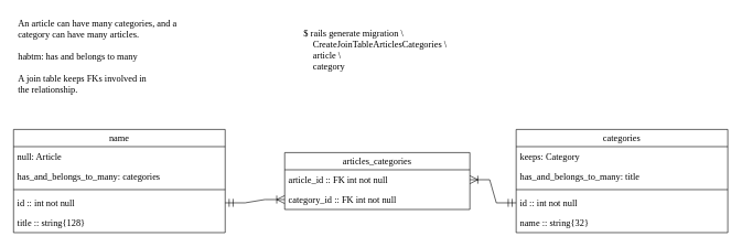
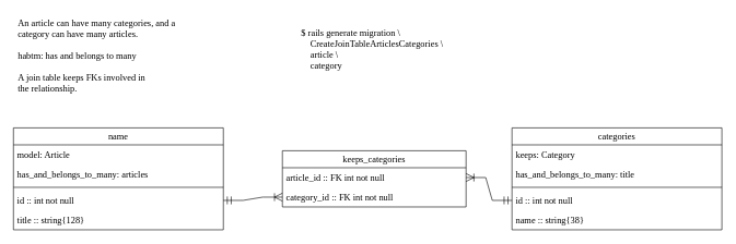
  <mxCell id="0" />
  <mxCell id="1" parent="0" />
  <mxCell id="2" value="An article can have many categories, and a&lt;br style=&quot;font-size: 14px;&quot;&gt;category can have many articles.&lt;br&gt;&lt;br&gt;habtm: has and belongs to many&lt;br&gt;&lt;br&gt;A join table keeps FKs involved in&lt;br&gt;the relationship." style="text;html=1;align=left;verticalAlign=middle;resizable=0;points=[];autosize=1;strokeColor=none;fillColor=none;fontFamily=Source Code Pro;fontSize=14;" vertex="1" parent="1"><mxGeometry x="25" y="20" width="380" height="130" as="geometry" /></mxCell>
  <mxCell id="3" value="name" style="swimlane;fontStyle=0;childLayout=stackLayout;horizontal=1;startSize=26;horizontalStack=0;resizeParent=1;resizeParentMax=0;resizeLast=0;collapsible=1;marginBottom=0;align=center;fontSize=14;fontFamily=Source Code Pro;" vertex="1" parent="1"><mxGeometry x="20" y="195" width="320" height="156" as="geometry" /></mxCell>
- <mxCell id="4" value="null: Article" style="text;strokeColor=none;fillColor=none;spacingLeft=4;spacingRight=4;overflow=hidden;rotatable=0;points=[[0,0.5],[1,0.5]];portConstraint=eastwest;fontSize=14;fontFamily=Source Code Pro;" vertex="1" parent="3"><mxGeometry y="26" width="320" height="30" as="geometry" /></mxCell>
- <mxCell id="5" value="has_and_belongs_to_many: categories" style="text;strokeColor=none;fillColor=none;spacingLeft=4;spacingRight=4;overflow=hidden;rotatable=0;points=[[0,0.5],[1,0.5]];portConstraint=eastwest;fontSize=14;fontFamily=Source Code Pro;" vertex="1" parent="3"><mxGeometry y="56" width="320" height="30" as="geometry" /></mxCell>
+ <mxCell id="4" value="model: Article" style="text;strokeColor=none;fillColor=none;spacingLeft=4;spacingRight=4;overflow=hidden;rotatable=0;points=[[0,0.5],[1,0.5]];portConstraint=eastwest;fontSize=14;fontFamily=Source Code Pro;" vertex="1" parent="3"><mxGeometry y="26" width="320" height="30" as="geometry" /></mxCell>
+ <mxCell id="5" value="has_and_belongs_to_many: articles" style="text;strokeColor=none;fillColor=none;spacingLeft=4;spacingRight=4;overflow=hidden;rotatable=0;points=[[0,0.5],[1,0.5]];portConstraint=eastwest;fontSize=14;fontFamily=Source Code Pro;" vertex="1" parent="3"><mxGeometry y="56" width="320" height="30" as="geometry" /></mxCell>
  <mxCell id="6" value="" style="line;strokeWidth=1;rotatable=0;dashed=0;labelPosition=right;align=left;verticalAlign=middle;spacingTop=0;spacingLeft=6;points=[];portConstraint=eastwest;fontFamily=Source Code Pro;fontSize=14;" vertex="1" parent="3"><mxGeometry y="86" width="320" height="10" as="geometry" /></mxCell>
  <mxCell id="7" value="id :: int not null" style="text;strokeColor=none;fillColor=none;spacingLeft=4;spacingRight=4;overflow=hidden;rotatable=0;points=[[0,0.5],[1,0.5]];portConstraint=eastwest;fontSize=14;fontFamily=Source Code Pro;" vertex="1" parent="3"><mxGeometry y="96" width="320" height="30" as="geometry" /></mxCell>
  <mxCell id="8" value="title :: string{128}" style="text;strokeColor=none;fillColor=none;spacingLeft=4;spacingRight=4;overflow=hidden;rotatable=0;points=[[0,0.5],[1,0.5]];portConstraint=eastwest;fontSize=14;fontFamily=Source Code Pro;" vertex="1" parent="3"><mxGeometry y="126" width="320" height="30" as="geometry" /></mxCell>
  <mxCell id="9" value="categories" style="swimlane;fontStyle=0;childLayout=stackLayout;horizontal=1;startSize=26;horizontalStack=0;resizeParent=1;resizeParentMax=0;resizeLast=0;collapsible=1;marginBottom=0;align=center;fontSize=14;fontFamily=Source Code Pro;" vertex="1" parent="1"><mxGeometry x="780" y="195" width="320" height="156" as="geometry" /></mxCell>
  <mxCell id="10" value="keeps: Category" style="text;strokeColor=none;fillColor=none;spacingLeft=4;spacingRight=4;overflow=hidden;rotatable=0;points=[[0,0.5],[1,0.5]];portConstraint=eastwest;fontSize=14;fontFamily=Source Code Pro;" vertex="1" parent="9"><mxGeometry y="26" width="320" height="30" as="geometry" /></mxCell>
  <mxCell id="11" value="has_and_belongs_to_many: title" style="text;strokeColor=none;fillColor=none;spacingLeft=4;spacingRight=4;overflow=hidden;rotatable=0;points=[[0,0.5],[1,0.5]];portConstraint=eastwest;fontSize=14;fontFamily=Source Code Pro;" vertex="1" parent="9"><mxGeometry y="56" width="320" height="30" as="geometry" /></mxCell>
  <mxCell id="12" value="" style="line;strokeWidth=1;rotatable=0;dashed=0;labelPosition=right;align=left;verticalAlign=middle;spacingTop=0;spacingLeft=6;points=[];portConstraint=eastwest;fontFamily=Source Code Pro;fontSize=14;" vertex="1" parent="9"><mxGeometry y="86" width="320" height="10" as="geometry" /></mxCell>
  <mxCell id="13" value="id :: int not null" style="text;strokeColor=none;fillColor=none;spacingLeft=4;spacingRight=4;overflow=hidden;rotatable=0;points=[[0,0.5],[1,0.5]];portConstraint=eastwest;fontSize=14;fontFamily=Source Code Pro;" vertex="1" parent="9"><mxGeometry y="96" width="320" height="30" as="geometry" /></mxCell>
- <mxCell id="14" value="name :: string{32}" style="text;strokeColor=none;fillColor=none;spacingLeft=4;spacingRight=4;overflow=hidden;rotatable=0;points=[[0,0.5],[1,0.5]];portConstraint=eastwest;fontSize=14;fontFamily=Source Code Pro;" vertex="1" parent="9"><mxGeometry y="126" width="320" height="30" as="geometry" /></mxCell>
- <mxCell id="15" value="articles_categories" style="swimlane;fontStyle=0;childLayout=stackLayout;horizontal=1;startSize=26;horizontalStack=0;resizeParent=1;resizeParentMax=0;resizeLast=0;collapsible=1;marginBottom=0;align=center;fontSize=14;fontFamily=Source Code Pro;" vertex="1" parent="1"><mxGeometry x="430" y="230" width="280" height="86" as="geometry" /></mxCell>
+ <mxCell id="14" value="name :: string{38}" style="text;strokeColor=none;fillColor=none;spacingLeft=4;spacingRight=4;overflow=hidden;rotatable=0;points=[[0,0.5],[1,0.5]];portConstraint=eastwest;fontSize=14;fontFamily=Source Code Pro;" vertex="1" parent="9"><mxGeometry y="126" width="320" height="30" as="geometry" /></mxCell>
+ <mxCell id="15" value="keeps_categories" style="swimlane;fontStyle=0;childLayout=stackLayout;horizontal=1;startSize=26;horizontalStack=0;resizeParent=1;resizeParentMax=0;resizeLast=0;collapsible=1;marginBottom=0;align=center;fontSize=14;fontFamily=Source Code Pro;" vertex="1" parent="1"><mxGeometry x="430" y="230" width="280" height="86" as="geometry" /></mxCell>
  <mxCell id="16" value="article_id :: FK int not null" style="text;strokeColor=none;fillColor=none;spacingLeft=4;spacingRight=4;overflow=hidden;rotatable=0;points=[[0,0.5],[1,0.5]];portConstraint=eastwest;fontSize=14;fontFamily=Source Code Pro;" vertex="1" parent="15"><mxGeometry y="26" width="280" height="30" as="geometry" /></mxCell>
  <mxCell id="17" value="category_id :: FK int not null" style="text;strokeColor=none;fillColor=none;spacingLeft=4;spacingRight=4;overflow=hidden;rotatable=0;points=[[0,0.5],[1,0.5]];portConstraint=eastwest;fontSize=14;fontFamily=Source Code Pro;" vertex="1" parent="15"><mxGeometry y="56" width="280" height="30" as="geometry" /></mxCell>
  <mxCell id="18" value="" style="edgeStyle=entityRelationEdgeStyle;fontSize=12;html=1;endArrow=ERoneToMany;startArrow=ERmandOne;rounded=0;fontFamily=Source Code Pro;endSize=10;startSize=10;exitX=1;exitY=0.5;exitDx=0;exitDy=0;entryX=0;entryY=0.5;entryDx=0;entryDy=0;" edge="1" parent="1" source="7" target="17"><mxGeometry width="100" height="100" relative="1" as="geometry"><mxPoint x="500" y="265" as="sourcePoint" /><mxPoint x="430" y="525" as="targetPoint" /></mxGeometry></mxCell>
  <mxCell id="19" value="" style="edgeStyle=entityRelationEdgeStyle;fontSize=12;html=1;endArrow=ERoneToMany;startArrow=ERmandOne;rounded=0;fontFamily=Source Code Pro;endSize=10;startSize=10;exitX=0;exitY=0.5;exitDx=0;exitDy=0;entryX=1;entryY=0.5;entryDx=0;entryDy=0;" edge="1" parent="1" source="13" target="16"><mxGeometry width="100" height="100" relative="1" as="geometry"><mxPoint x="350" y="346" as="sourcePoint" /><mxPoint x="450" y="311" as="targetPoint" /></mxGeometry></mxCell>
  <mxCell id="20" value="$ rails generate migration \&lt;br&gt;&amp;nbsp; &amp;nbsp; CreateJoinTableArticlesCategories \&lt;br&gt;&amp;nbsp; &amp;nbsp; article \&lt;br&gt;&amp;nbsp; &amp;nbsp; category" style="text;html=1;align=left;verticalAlign=middle;resizable=0;points=[];autosize=1;strokeColor=none;fillColor=none;fontSize=14;fontFamily=Source Code Pro;" vertex="1" parent="1"><mxGeometry x="457" width="350" height="80" as="geometry" y="35" /></mxCell>
